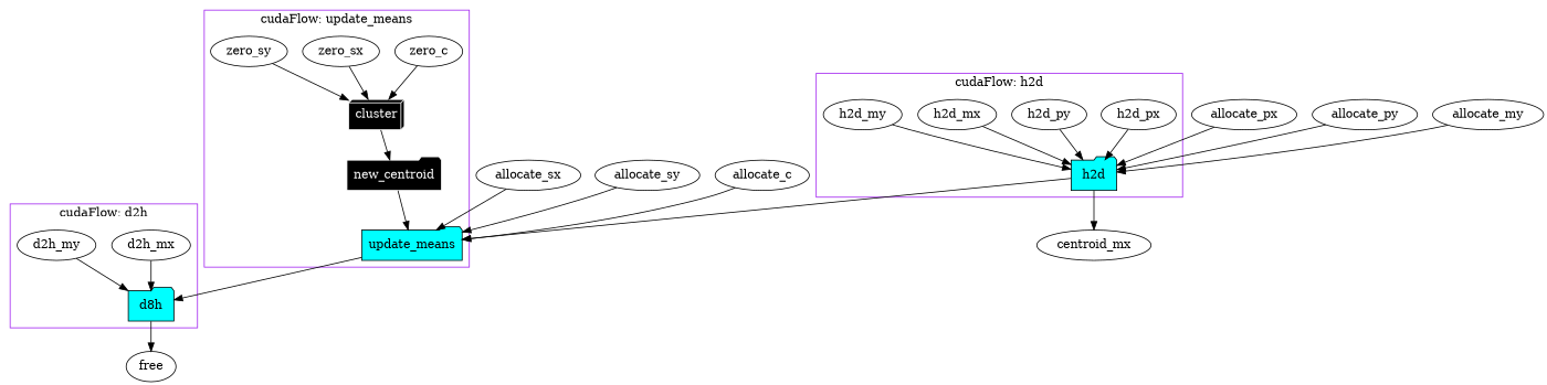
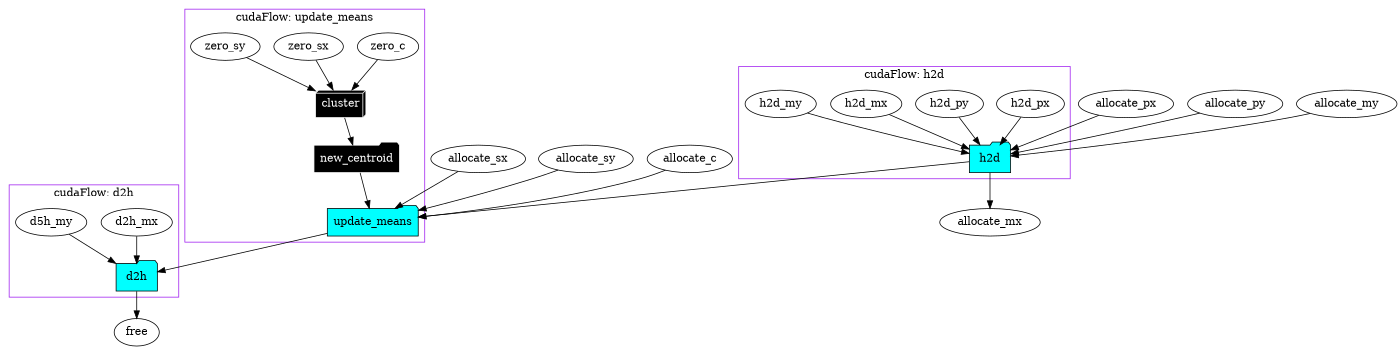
  digraph {
    n1 [fillcolor=cyan label=h2d shape=folder style=filled]
    n2 [label=h2d_px]
    n3 [label=h2d_py]
    n4 [label=h2d_mx]
    n5 [label=h2d_my]
    n6 [fillcolor=cyan label=update_means shape=folder style=filled]
    n7 [label=zero_c]
    n8 [color=white fillcolor=black fontcolor=white label=cluster shape=box3d style=filled]
    n9 [color=white fillcolor=black fontcolor=white label=new_centroid shape=folder style=filled]
    n10 [label=zero_sx]
    n11 [label=zero_sy]
-   n12 [fillcolor=cyan label=d8h shape=folder style=filled]
+   n12 [fillcolor=cyan label=d2h shape=folder style=filled]
    n13 [label=d2h_mx]
-   n14 [label=d2h_my]
-   n15 [label=centroid_mx]
+   n14 [label=d5h_my]
+   n15 [label=allocate_mx]
    n16 [label=free]
    n17 [label=allocate_px]
    n18 [label=allocate_py]
    n19 [label=allocate_my]
    n20 [label=allocate_sx]
    n21 [label=allocate_sy]
    n22 [label=allocate_c]
    subgraph cluster_1 {
      color=purple
      label="cudaFlow: h2d"
      n1
      n2
      n3
      n4
      n5
    }
    subgraph cluster_2 {
      color=purple
      label="cudaFlow: update_means"
      n6
      n7
      n8
      n9
      n10
      n11
    }
    subgraph cluster_3 {
      color=purple
      label="cudaFlow: d2h"
      n12
      n13
      n14
    }
    n1 -> n6
    n1 -> n15
    n2 -> n1
    n3 -> n1
    n4 -> n1
    n5 -> n1
    n6 -> n12
    n7 -> n8
    n8 -> n9
    n9 -> n6
    n10 -> n8
    n11 -> n8
    n12 -> n16
    n13 -> n12
    n14 -> n12
    n17 -> n1
    n18 -> n1
    n19 -> n1
    n20 -> n6
    n21 -> n6
    n22 -> n6
  }
